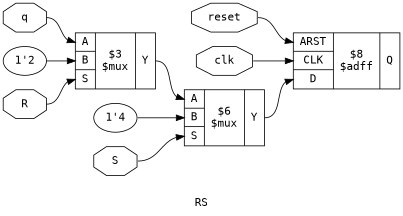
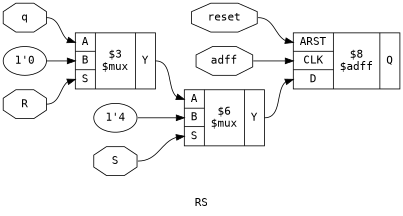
  digraph {
    fontname="DejaVu Sans Mono"
    label=RS
    rankdir=LR
    remincross=true
    node [fontname="DejaVu Sans Mono" shape=octagon]
    edge [color=black fontname="DejaVu Sans Mono" headport="p5:w" tailport=e]
    n1 [color=black fontcolor=black label=R]
    n2 [label="{{<p14> A|<p15> B|<p5> S}|$3\n$mux|{<p16> Y}}" shape=record]
    n3 [label="{{<p14> A|<p15> B|<p5> S}|$6\n$mux|{<p16> Y}}" shape=record]
    n4 [color=black fontcolor=black label=S]
    n5 [label="{{<p9> ARST|<p10> CLK|<p11> D}|$8\n$adff|{<p12> Q}}" shape=record]
-   n6 [color=black fontcolor=black label=clk]
+   n6 [color=black fontcolor=black label=adff]
    n7 [color=black fontcolor=black label=q]
    n8 [color=black fontcolor=black label=reset]
-   n9 [label="1'2" shape=""]
+   n9 [label="1'0" shape=""]
    n10 [label="1'4" shape=""]
    n1 -> n2
    n2 -> n3 [headport="p14:w" tailport="p16:e"]
    n3 -> n5 [headport="p11:w" tailport="p16:e"]
    n4 -> n3
    n6 -> n5 [headport="p10:w"]
    n7 -> n2 [headport="p14:w"]
    n8 -> n5 [headport="p9:w"]
    n9 -> n2 [headport="p15:w"]
    n10 -> n3 [headport="p15:w"]
  }
